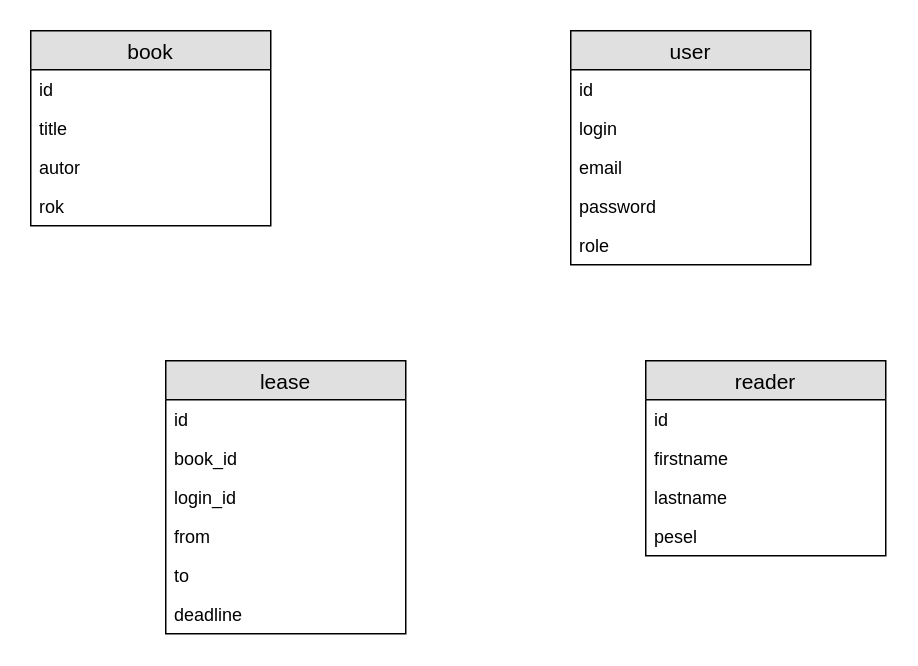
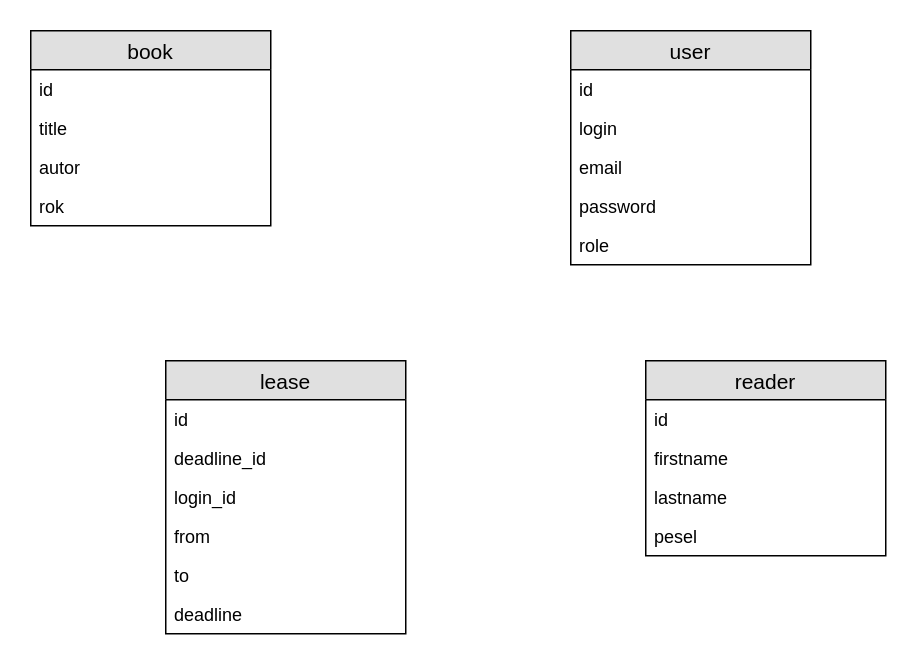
  <mxCell id="0" />
  <mxCell id="1" parent="0" />
  <mxCell id="2" value="book" style="swimlane;fontStyle=0;childLayout=stackLayout;horizontal=1;startSize=26;fillColor=#e0e0e0;horizontalStack=0;resizeParent=1;resizeParentMax=0;resizeLast=0;collapsible=1;marginBottom=0;swimlaneFillColor=#ffffff;align=center;fontSize=14;" vertex="1" parent="1"><mxGeometry x="20" y="20" width="160" height="130" as="geometry" /></mxCell>
  <mxCell id="3" value="id" style="text;strokeColor=none;fillColor=none;spacingLeft=4;spacingRight=4;overflow=hidden;rotatable=0;points=[[0,0.5],[1,0.5]];portConstraint=eastwest;fontSize=12;" vertex="1" parent="2"><mxGeometry y="26" width="160" height="26" as="geometry" /></mxCell>
  <mxCell id="4" value="title" style="text;strokeColor=none;fillColor=none;spacingLeft=4;spacingRight=4;overflow=hidden;rotatable=0;points=[[0,0.5],[1,0.5]];portConstraint=eastwest;fontSize=12;" vertex="1" parent="2"><mxGeometry y="52" width="160" height="26" as="geometry" /></mxCell>
  <mxCell id="5" value="autor" style="text;strokeColor=none;fillColor=none;spacingLeft=4;spacingRight=4;overflow=hidden;rotatable=0;points=[[0,0.5],[1,0.5]];portConstraint=eastwest;fontSize=12;" vertex="1" parent="2"><mxGeometry y="78" width="160" height="26" as="geometry" /></mxCell>
  <mxCell id="6" value="rok" style="text;strokeColor=none;fillColor=none;spacingLeft=4;spacingRight=4;overflow=hidden;rotatable=0;points=[[0,0.5],[1,0.5]];portConstraint=eastwest;fontSize=12;" vertex="1" parent="2"><mxGeometry y="104" width="160" height="26" as="geometry" /></mxCell>
  <mxCell id="7" value="user" style="swimlane;fontStyle=0;childLayout=stackLayout;horizontal=1;startSize=26;fillColor=#e0e0e0;horizontalStack=0;resizeParent=1;resizeParentMax=0;resizeLast=0;collapsible=1;marginBottom=0;swimlaneFillColor=#ffffff;align=center;fontSize=14;" vertex="1" parent="1"><mxGeometry x="380" y="20" width="160" height="156" as="geometry" /></mxCell>
  <mxCell id="8" value="id" style="text;strokeColor=none;fillColor=none;spacingLeft=4;spacingRight=4;overflow=hidden;rotatable=0;points=[[0,0.5],[1,0.5]];portConstraint=eastwest;fontSize=12;" vertex="1" parent="7"><mxGeometry y="26" width="160" height="26" as="geometry" /></mxCell>
  <mxCell id="9" value="login" style="text;strokeColor=none;fillColor=none;spacingLeft=4;spacingRight=4;overflow=hidden;rotatable=0;points=[[0,0.5],[1,0.5]];portConstraint=eastwest;fontSize=12;" vertex="1" parent="7"><mxGeometry y="52" width="160" height="26" as="geometry" /></mxCell>
  <mxCell id="10" value="email" style="text;strokeColor=none;fillColor=none;spacingLeft=4;spacingRight=4;overflow=hidden;rotatable=0;points=[[0,0.5],[1,0.5]];portConstraint=eastwest;fontSize=12;" vertex="1" parent="7"><mxGeometry y="78" width="160" height="26" as="geometry" /></mxCell>
  <mxCell id="11" value="password" style="text;strokeColor=none;fillColor=none;spacingLeft=4;spacingRight=4;overflow=hidden;rotatable=0;points=[[0,0.5],[1,0.5]];portConstraint=eastwest;fontSize=12;" vertex="1" parent="7"><mxGeometry y="104" width="160" height="26" as="geometry" /></mxCell>
  <mxCell id="12" value="role" style="text;strokeColor=none;fillColor=none;spacingLeft=4;spacingRight=4;overflow=hidden;rotatable=0;points=[[0,0.5],[1,0.5]];portConstraint=eastwest;fontSize=12;" vertex="1" parent="7"><mxGeometry y="130" width="160" height="26" as="geometry" /></mxCell>
  <mxCell id="13" value="lease" style="swimlane;fontStyle=0;childLayout=stackLayout;horizontal=1;startSize=26;fillColor=#e0e0e0;horizontalStack=0;resizeParent=1;resizeParentMax=0;resizeLast=0;collapsible=1;marginBottom=0;swimlaneFillColor=#ffffff;align=center;fontSize=14;" vertex="1" parent="1"><mxGeometry x="110" y="240" width="160" height="182" as="geometry" /></mxCell>
  <mxCell id="14" value="id" style="text;strokeColor=none;fillColor=none;spacingLeft=4;spacingRight=4;overflow=hidden;rotatable=0;points=[[0,0.5],[1,0.5]];portConstraint=eastwest;fontSize=12;" vertex="1" parent="13"><mxGeometry y="26" width="160" height="26" as="geometry" /></mxCell>
- <mxCell id="15" value="book_id" style="text;strokeColor=none;fillColor=none;spacingLeft=4;spacingRight=4;overflow=hidden;rotatable=0;points=[[0,0.5],[1,0.5]];portConstraint=eastwest;fontSize=12;" vertex="1" parent="13"><mxGeometry y="52" width="160" height="26" as="geometry" /></mxCell>
+ <mxCell id="15" value="deadline_id" style="text;strokeColor=none;fillColor=none;spacingLeft=4;spacingRight=4;overflow=hidden;rotatable=0;points=[[0,0.5],[1,0.5]];portConstraint=eastwest;fontSize=12;" vertex="1" parent="13"><mxGeometry y="52" width="160" height="26" as="geometry" /></mxCell>
  <mxCell id="16" value="login_id" style="text;strokeColor=none;fillColor=none;spacingLeft=4;spacingRight=4;overflow=hidden;rotatable=0;points=[[0,0.5],[1,0.5]];portConstraint=eastwest;fontSize=12;" vertex="1" parent="13"><mxGeometry y="78" width="160" height="26" as="geometry" /></mxCell>
  <mxCell id="17" value="from" style="text;strokeColor=none;fillColor=none;spacingLeft=4;spacingRight=4;overflow=hidden;rotatable=0;points=[[0,0.5],[1,0.5]];portConstraint=eastwest;fontSize=12;" vertex="1" parent="13"><mxGeometry y="104" width="160" height="26" as="geometry" /></mxCell>
  <mxCell id="18" value="to" style="text;strokeColor=none;fillColor=none;spacingLeft=4;spacingRight=4;overflow=hidden;rotatable=0;points=[[0,0.5],[1,0.5]];portConstraint=eastwest;fontSize=12;" vertex="1" parent="13"><mxGeometry y="130" width="160" height="26" as="geometry" /></mxCell>
  <mxCell id="19" value="deadline" style="text;strokeColor=none;fillColor=none;spacingLeft=4;spacingRight=4;overflow=hidden;rotatable=0;points=[[0,0.5],[1,0.5]];portConstraint=eastwest;fontSize=12;" vertex="1" parent="13"><mxGeometry y="156" width="160" height="26" as="geometry" /></mxCell>
  <mxCell id="20" value="reader" style="swimlane;fontStyle=0;childLayout=stackLayout;horizontal=1;startSize=26;fillColor=#e0e0e0;horizontalStack=0;resizeParent=1;resizeParentMax=0;resizeLast=0;collapsible=1;marginBottom=0;swimlaneFillColor=#ffffff;align=center;fontSize=14;" vertex="1" parent="1"><mxGeometry x="430" y="240" width="160" height="130" as="geometry" /></mxCell>
  <mxCell id="21" value="id" style="text;strokeColor=none;fillColor=none;spacingLeft=4;spacingRight=4;overflow=hidden;rotatable=0;points=[[0,0.5],[1,0.5]];portConstraint=eastwest;fontSize=12;" vertex="1" parent="20"><mxGeometry y="26" width="160" height="26" as="geometry" /></mxCell>
  <mxCell id="22" value="firstname" style="text;strokeColor=none;fillColor=none;spacingLeft=4;spacingRight=4;overflow=hidden;rotatable=0;points=[[0,0.5],[1,0.5]];portConstraint=eastwest;fontSize=12;" vertex="1" parent="20"><mxGeometry y="52" width="160" height="26" as="geometry" /></mxCell>
  <mxCell id="23" value="lastname" style="text;strokeColor=none;fillColor=none;spacingLeft=4;spacingRight=4;overflow=hidden;rotatable=0;points=[[0,0.5],[1,0.5]];portConstraint=eastwest;fontSize=12;" vertex="1" parent="20"><mxGeometry y="78" width="160" height="26" as="geometry" /></mxCell>
  <mxCell id="24" value="pesel" style="text;strokeColor=none;fillColor=none;spacingLeft=4;spacingRight=4;overflow=hidden;rotatable=0;points=[[0,0.5],[1,0.5]];portConstraint=eastwest;fontSize=12;" vertex="1" parent="20"><mxGeometry y="104" width="160" height="26" as="geometry" /></mxCell>
